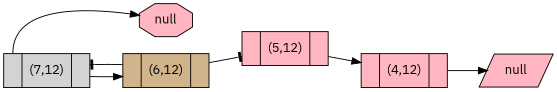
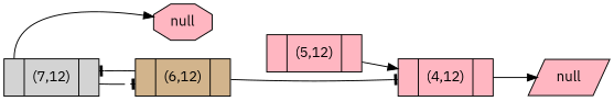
  digraph {
    fontname="IBM Plex Sans"
    rankdir=LR
    node [fillcolor=lightpink fontname="IBM Plex Sans" shape=record style=filled]
    edge [arrowhead=normal fontname="IBM Plex Sans"]
    n1 [fillcolor=lightgrey label="{<f0>|<f1> (7,12)|<f2> }"]
    n2 [label=null shape=octagon]
    n3 [fillcolor=tan label="{<f0>|<f1> (6,12)|<f2> }"]
    n4 [label="{<f0>|<f1> (5,12)|<f2> }"]
    n5 [label="{<f0>|<f1> (4,12)|<f2> }"]
    n6 [label=null shape=parallelogram]
    n1 -> n2 [tailport=f0]
-   n1 -> n3
+   n1 -> n3 [arrowhead=tee]
    n3 -> n1 [arrowhead=tee]
-   n3 -> n4 [arrowhead=tee]
+   n3 -> n5 [arrowhead=tee]
    n4 -> n5
    n5 -> n6
  }
